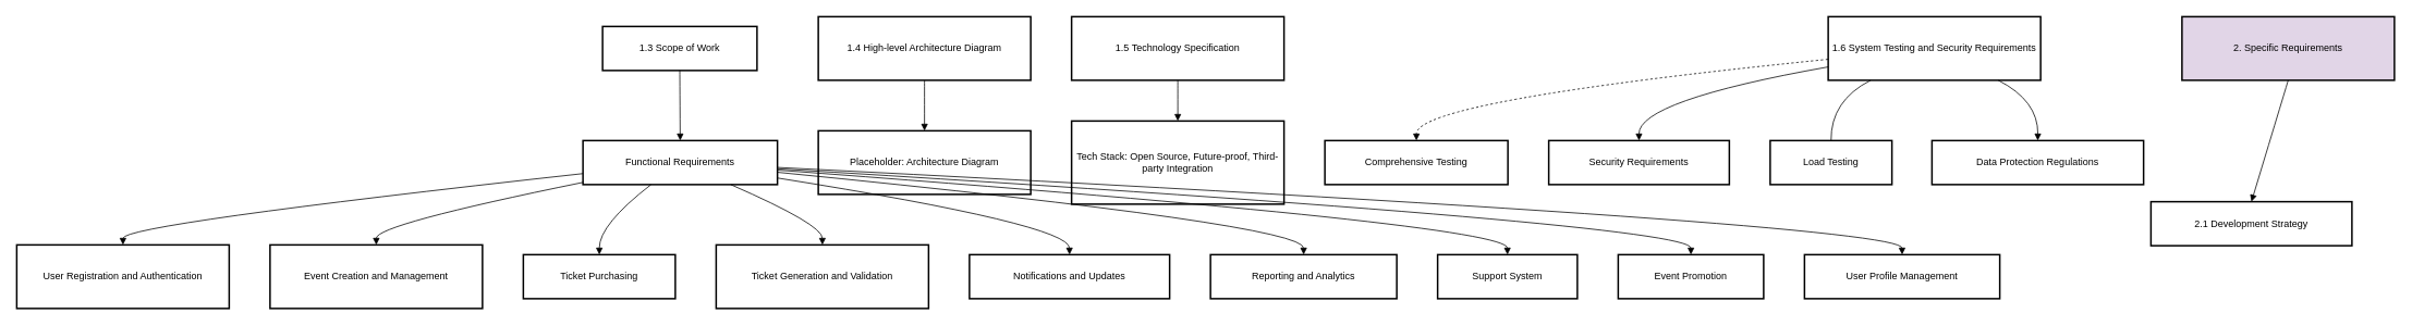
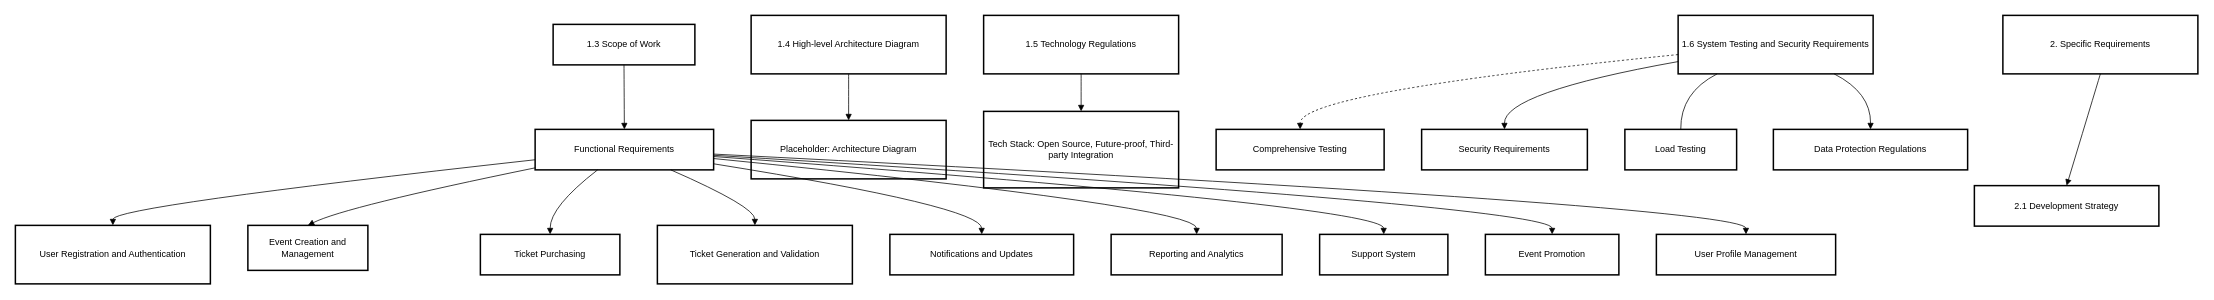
  <mxCell id="0" />
  <mxCell id="1" parent="0" />
  <mxCell id="2" value="1.3 Scope of Work" style="whiteSpace=wrap;strokeWidth=2;" vertex="1" parent="1"><mxGeometry x="737" y="32" width="189" height="54" as="geometry" /></mxCell>
  <mxCell id="3" value="1.4 High-level Architecture Diagram" style="whiteSpace=wrap;strokeWidth=2;" vertex="1" parent="1"><mxGeometry x="1001" y="20" width="260" height="78" as="geometry" /></mxCell>
- <mxCell id="4" value="1.5 Technology Specification" style="whiteSpace=wrap;strokeWidth=2;" vertex="1" parent="1"><mxGeometry x="1311" y="20" width="260" height="78" as="geometry" /></mxCell>
+ <mxCell id="4" value="1.5 Technology Regulations" style="whiteSpace=wrap;strokeWidth=2;" vertex="1" parent="1"><mxGeometry x="1311" y="20" width="260" height="78" as="geometry" /></mxCell>
  <mxCell id="5" value="1.6 System Testing and Security Requirements" style="whiteSpace=wrap;strokeWidth=2;" vertex="1" parent="1"><mxGeometry x="2237" y="20" width="260" height="78" as="geometry" /></mxCell>
- <mxCell id="6" value="2. Specific Requirements" style="whiteSpace=wrap;strokeWidth=2;fillColor=#e1d5e7;" vertex="1" parent="1"><mxGeometry x="2670" y="20" width="260" height="78" as="geometry" /></mxCell>
+ <mxCell id="6" value="2. Specific Requirements" style="whiteSpace=wrap;strokeWidth=2;" vertex="1" parent="1"><mxGeometry x="2670" y="20" width="260" height="78" as="geometry" /></mxCell>
  <mxCell id="7" value="Functional Requirements" style="whiteSpace=wrap;strokeWidth=2;" vertex="1" parent="1"><mxGeometry x="713" y="172" width="238" height="54" as="geometry" /></mxCell>
  <mxCell id="8" value="User Registration and Authentication" style="whiteSpace=wrap;strokeWidth=2;" vertex="1" parent="1"><mxGeometry x="20" y="300" width="260" height="78" as="geometry" /></mxCell>
- <mxCell id="9" value="Event Creation and Management" style="whiteSpace=wrap;strokeWidth=2;" vertex="1" parent="1"><mxGeometry x="330" y="300" width="260" height="78" as="geometry" /></mxCell>
+ <mxCell id="9" value="Event Creation and Management" style="whiteSpace=wrap;strokeWidth=2;" vertex="1" parent="1"><mxGeometry x="330" y="300" width="160" height="60" as="geometry" /></mxCell>
  <mxCell id="10" value="Ticket Purchasing" style="whiteSpace=wrap;strokeWidth=2;" vertex="1" parent="1"><mxGeometry x="640" y="312" width="186" height="54" as="geometry" /></mxCell>
  <mxCell id="11" value="Ticket Generation and Validation" style="whiteSpace=wrap;strokeWidth=2;" vertex="1" parent="1"><mxGeometry x="876" y="300" width="260" height="78" as="geometry" /></mxCell>
  <mxCell id="12" value="Notifications and Updates" style="whiteSpace=wrap;strokeWidth=2;" vertex="1" parent="1"><mxGeometry x="1186" y="312" width="245" height="54" as="geometry" /></mxCell>
  <mxCell id="13" value="Reporting and Analytics" style="whiteSpace=wrap;strokeWidth=2;" vertex="1" parent="1"><mxGeometry x="1481" y="312" width="228" height="54" as="geometry" /></mxCell>
  <mxCell id="14" value="Support System" style="whiteSpace=wrap;strokeWidth=2;" vertex="1" parent="1"><mxGeometry x="1759" y="312" width="171" height="54" as="geometry" /></mxCell>
  <mxCell id="15" value="Event Promotion" style="whiteSpace=wrap;strokeWidth=2;" vertex="1" parent="1"><mxGeometry x="1980" y="312" width="178" height="54" as="geometry" /></mxCell>
  <mxCell id="16" value="User Profile Management" style="whiteSpace=wrap;strokeWidth=2;" vertex="1" parent="1"><mxGeometry x="2208" y="312" width="239" height="54" as="geometry" /></mxCell>
  <mxCell id="17" value="Placeholder: Architecture Diagram" style="whiteSpace=wrap;strokeWidth=2;" vertex="1" parent="1"><mxGeometry x="1001" y="160" width="260" height="78" as="geometry" /></mxCell>
  <mxCell id="18" value="Tech Stack: Open Source, Future-proof, Third-party Integration" style="whiteSpace=wrap;strokeWidth=2;" vertex="1" parent="1"><mxGeometry x="1311" y="148" width="260" height="102" as="geometry" /></mxCell>
  <mxCell id="19" value="Comprehensive Testing" style="whiteSpace=wrap;strokeWidth=2;" vertex="1" parent="1"><mxGeometry x="1621" y="172" width="224" height="54" as="geometry" /></mxCell>
  <mxCell id="20" value="Security Requirements" style="whiteSpace=wrap;strokeWidth=2;" vertex="1" parent="1"><mxGeometry x="1895" y="172" width="221" height="54" as="geometry" /></mxCell>
  <mxCell id="21" value="Load Testing" style="whiteSpace=wrap;strokeWidth=2;" vertex="1" parent="1"><mxGeometry x="2166" y="172" width="149" height="54" as="geometry" /></mxCell>
  <mxCell id="22" value="Data Protection Regulations" style="whiteSpace=wrap;strokeWidth=2;" vertex="1" parent="1"><mxGeometry x="2364" y="172" width="259" height="54" as="geometry" /></mxCell>
  <mxCell id="23" value="2.1 Development Strategy" style="whiteSpace=wrap;strokeWidth=2;" vertex="1" parent="1"><mxGeometry x="2632" y="247" width="246" height="54" as="geometry" /></mxCell>
  <mxCell id="24" value="" style="curved=1;startArrow=none;endArrow=block;exitX=0.5;exitY=1;entryX=0.5;entryY=0;" edge="1" parent="1" source="2" target="7"><mxGeometry relative="1" as="geometry"><Array as="points" /></mxGeometry></mxCell>
  <mxCell id="25" value="" style="curved=1;startArrow=none;endArrow=block;exitX=0;exitY=0.75;entryX=0.5;entryY=0;" edge="1" parent="1" source="7" target="8"><mxGeometry relative="1" as="geometry"><Array as="points"><mxPoint x="150" y="275" /></Array></mxGeometry></mxCell>
  <mxCell id="26" value="" style="curved=1;startArrow=none;endArrow=block;exitX=0;exitY=0.95;entryX=0.5;entryY=0;" edge="1" parent="1" source="7" target="9"><mxGeometry relative="1" as="geometry"><Array as="points"><mxPoint x="460" y="275" /></Array></mxGeometry></mxCell>
  <mxCell id="27" value="" style="curved=1;startArrow=none;endArrow=block;exitX=0.35;exitY=1;entryX=0.5;entryY=0;" edge="1" parent="1" source="7" target="10"><mxGeometry relative="1" as="geometry"><Array as="points"><mxPoint x="733" y="275" /></Array></mxGeometry></mxCell>
  <mxCell id="28" value="" style="curved=1;startArrow=none;endArrow=block;exitX=0.76;exitY=1;entryX=0.5;entryY=0;" edge="1" parent="1" source="7" target="11"><mxGeometry relative="1" as="geometry"><Array as="points"><mxPoint x="1006" y="275" /></Array></mxGeometry></mxCell>
  <mxCell id="29" value="" style="curved=1;startArrow=none;endArrow=block;exitX=1;exitY=0.85;entryX=0.5;entryY=0;" edge="1" parent="1" source="7" target="12"><mxGeometry relative="1" as="geometry"><Array as="points"><mxPoint x="1308" y="275" /></Array></mxGeometry></mxCell>
  <mxCell id="30" value="" style="curved=1;startArrow=none;endArrow=block;exitX=1;exitY=0.72;entryX=0.5;entryY=0;" edge="1" parent="1" source="7" target="13"><mxGeometry relative="1" as="geometry"><Array as="points"><mxPoint x="1595" y="275" /></Array></mxGeometry></mxCell>
  <mxCell id="31" value="" style="curved=1;startArrow=none;endArrow=block;exitX=1;exitY=0.67;entryX=0.5;entryY=0;" edge="1" parent="1" source="7" target="14"><mxGeometry relative="1" as="geometry"><Array as="points"><mxPoint x="1844" y="275" /></Array></mxGeometry></mxCell>
  <mxCell id="32" value="" style="curved=1;startArrow=none;endArrow=block;exitX=1;exitY=0.64;entryX=0.5;entryY=0;" edge="1" parent="1" source="7" target="15"><mxGeometry relative="1" as="geometry"><Array as="points"><mxPoint x="2069" y="275" /></Array></mxGeometry></mxCell>
  <mxCell id="33" value="" style="curved=1;startArrow=none;endArrow=block;exitX=1;exitY=0.61;entryX=0.5;entryY=0;" edge="1" parent="1" source="7" target="16"><mxGeometry relative="1" as="geometry"><Array as="points"><mxPoint x="2327" y="275" /></Array></mxGeometry></mxCell>
  <mxCell id="34" value="" style="curved=1;startArrow=none;endArrow=block;exitX=0.5;exitY=1;entryX=0.5;entryY=0;" edge="1" parent="1" source="3" target="17"><mxGeometry relative="1" as="geometry"><Array as="points" /></mxGeometry></mxCell>
  <mxCell id="35" value="" style="curved=1;startArrow=none;endArrow=block;exitX=0.5;exitY=1;entryX=0.5;entryY=0;" edge="1" parent="1" source="4" target="18"><mxGeometry relative="1" as="geometry"><Array as="points" /></mxGeometry></mxCell>
  <mxCell id="36" value="" style="curved=1;startArrow=none;endArrow=block;exitX=0;exitY=0.67;entryX=0.5;entryY=0;dashed=1;" edge="1" parent="1" source="5" target="19"><mxGeometry relative="1" as="geometry"><Array as="points"><mxPoint x="1733" y="123" /></Array></mxGeometry></mxCell>
  <mxCell id="37" value="" style="curved=1;startArrow=none;endArrow=block;exitX=0;exitY=0.79;entryX=0.5;entryY=0;" edge="1" parent="1" source="5" target="20"><mxGeometry relative="1" as="geometry"><Array as="points"><mxPoint x="2005" y="123" /></Array></mxGeometry></mxCell>
  <mxCell id="38" value="" style="curved=1;startArrow=none;endArrow=none;exitX=0.2;exitY=1;entryX=0.5;entryY=0;" edge="1" parent="1" source="5" target="21"><mxGeometry relative="1" as="geometry"><Array as="points"><mxPoint x="2240" y="123" /></Array></mxGeometry></mxCell>
  <mxCell id="39" value="" style="curved=1;startArrow=none;endArrow=block;exitX=0.8;exitY=1;entryX=0.5;entryY=0;" edge="1" parent="1" source="5" target="22"><mxGeometry relative="1" as="geometry"><Array as="points"><mxPoint x="2494" y="123" /></Array></mxGeometry></mxCell>
  <mxCell id="40" value="" style="curved=1;startArrow=none;endArrow=block;exitX=0.5;exitY=1;entryX=0.5;entryY=0;" edge="1" parent="1" source="6" target="23"><mxGeometry relative="1" as="geometry"><Array as="points" /></mxGeometry></mxCell>
